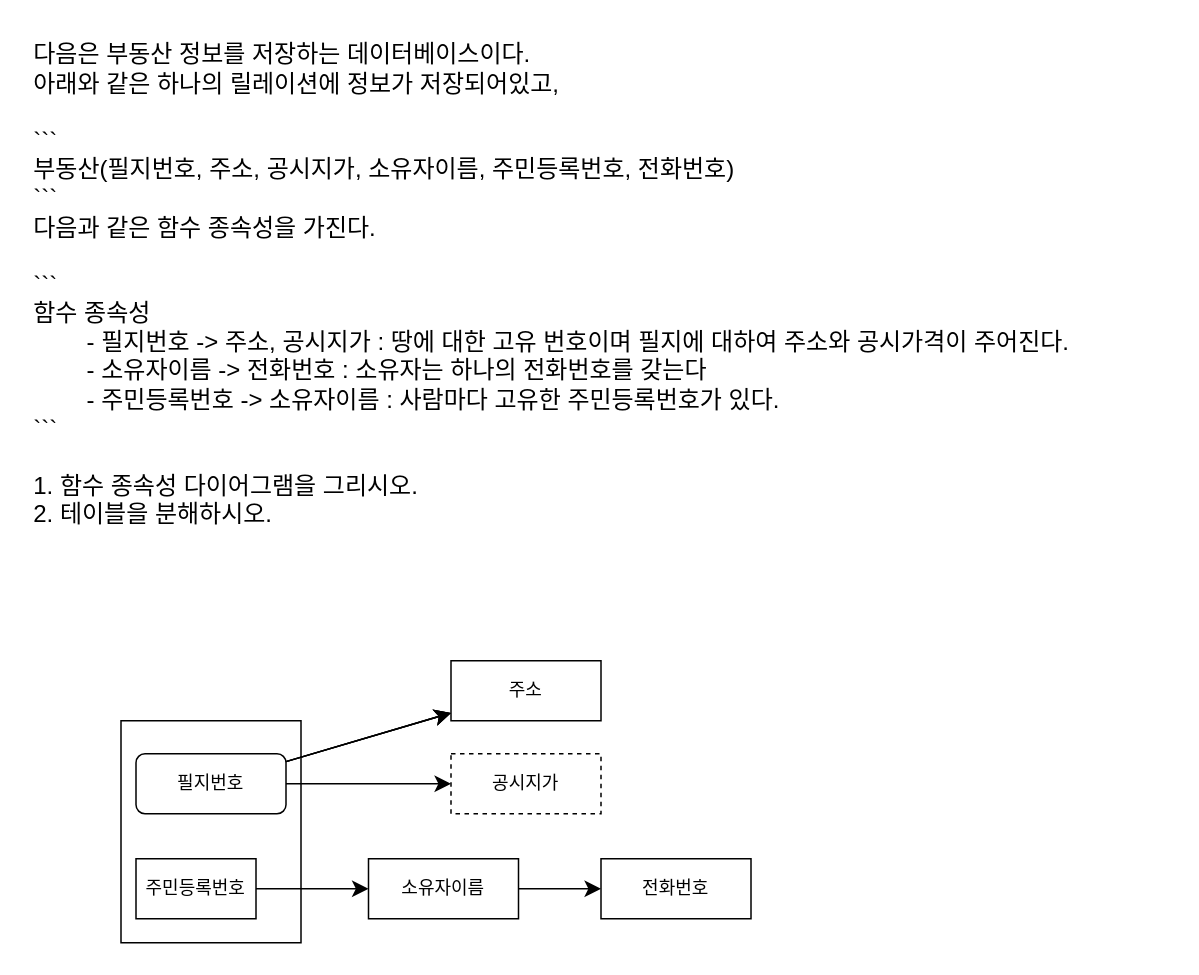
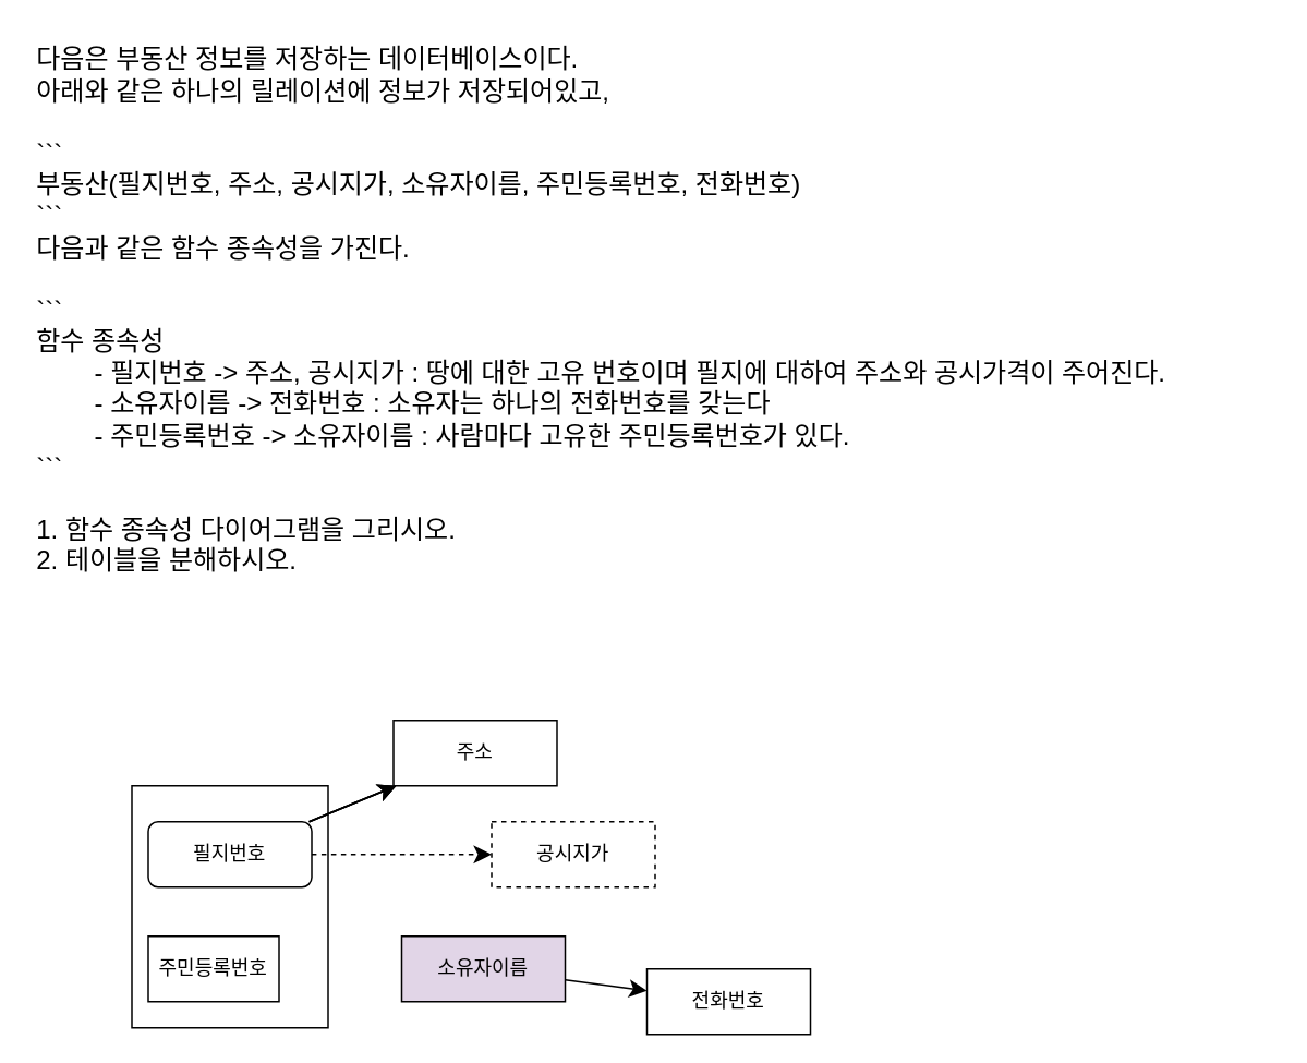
  <mxCell id="0" />
  <mxCell id="1" parent="0" />
  <mxCell id="2" value="" style="rounded=0;whiteSpace=wrap;html=1;" vertex="1" parent="1"><mxGeometry x="80" y="480" width="120" height="148" as="geometry" /></mxCell>
  <mxCell id="3" value="&lt;div&gt;다음은 부동산 정보를 저장하는 데이터베이스이다.&amp;nbsp;&lt;/div&gt;&lt;div&gt;아래와 같은 하나의 릴레이션에 정보가 저장되어있고,&lt;/div&gt;&lt;div&gt;&lt;br&gt;&lt;/div&gt;&lt;div&gt;```&lt;/div&gt;&lt;div&gt;부동산(필지번호, 주소, 공시지가, 소유자이름, 주민등록번호, 전화번호)&lt;/div&gt;&lt;div&gt;```&lt;/div&gt;&lt;div style=&quot;&quot;&gt;다음과 같은 함수 종속성을 가진다.&amp;nbsp;&lt;/div&gt;&lt;div&gt;&lt;br&gt;&lt;/div&gt;&lt;div&gt;```&lt;/div&gt;&lt;div&gt;함수 종속성&lt;/div&gt;&lt;div&gt;&lt;span style=&quot;white-space-collapse: collapse;&quot;&gt;&lt;span style=&quot;white-space-collapse: preserve;&quot;&gt;&#09;&lt;/span&gt;- 필지번호 -&amp;gt; 주소, 공시지가 : 땅에 대한 고유 번호이며 필지에 대하여 주소와 공시가격이 주어진다.&lt;/span&gt;&lt;/div&gt;&lt;div&gt;&lt;span style=&quot;white-space-collapse: collapse;&quot;&gt;&lt;span style=&quot;white-space-collapse: preserve;&quot;&gt;&#09;&lt;/span&gt;- 소유자이름 -&amp;gt; 전화번호 : 소유자는 하나의 전화번호를 갖는다&lt;/span&gt;&lt;/div&gt;&lt;div&gt;&lt;span style=&quot;white-space-collapse: collapse;&quot;&gt;&lt;span style=&quot;white-space-collapse: preserve;&quot;&gt;&#09;&lt;/span&gt;- 주민등록번호 -&amp;gt; 소유자이름 : 사람마다 고유한 주민등록번호가 있다.&lt;/span&gt;&lt;/div&gt;&lt;div&gt;```&lt;/div&gt;&lt;div&gt;&lt;br&gt;&lt;/div&gt;&lt;div&gt;1. 함수 종속성 다이어그램을 그리시오.&lt;/div&gt;&lt;div&gt;2. 테이블을 분해하시오.&lt;/div&gt;" style="text;html=1;align=left;verticalAlign=middle;resizable=0;points=[];autosize=1;strokeColor=none;fillColor=none;fontSize=16;rotation=0;" vertex="1" parent="1"><mxGeometry x="20" y="20" width="757" height="338" as="geometry" /></mxCell>
  <mxCell id="4" value="" style="edgeStyle=none;curved=1;rounded=0;orthogonalLoop=1;jettySize=auto;html=1;fontSize=12;startSize=8;endSize=8;" edge="1" parent="1" source="5" target="15"><mxGeometry relative="1" as="geometry" /></mxCell>
- <mxCell id="5" value="소유자이름" style="whiteSpace=wrap;html=1;align=center;" vertex="1" parent="1"><mxGeometry x="245" y="572" width="100" height="40" as="geometry" /></mxCell>
- <mxCell id="6" value="" style="edgeStyle=none;curved=1;rounded=0;orthogonalLoop=1;jettySize=auto;html=1;fontSize=12;startSize=8;endSize=8;" edge="1" parent="1" source="7" target="5"><mxGeometry relative="1" as="geometry" /></mxCell>
+ <mxCell id="5" value="소유자이름" style="whiteSpace=wrap;html=1;align=center;fillColor=#e1d5e7;" vertex="1" parent="1"><mxGeometry x="245" y="572" width="100" height="40" as="geometry" /></mxCell>
  <mxCell id="7" value="주민등록번호" style="whiteSpace=wrap;html=1;align=center;" vertex="1" parent="1"><mxGeometry x="90" y="572" width="80" height="40" as="geometry" /></mxCell>
  <mxCell id="8" value="" style="edgeStyle=none;curved=1;rounded=0;orthogonalLoop=1;jettySize=auto;html=1;fontSize=12;startSize=8;endSize=8;" edge="1" parent="1" source="12" target="13"><mxGeometry relative="1" as="geometry" /></mxCell>
  <mxCell id="9" value="" style="edgeStyle=none;curved=1;rounded=0;orthogonalLoop=1;jettySize=auto;html=1;fontSize=12;startSize=8;endSize=8;" edge="1" parent="1" source="12" target="13"><mxGeometry relative="1" as="geometry" /></mxCell>
  <mxCell id="10" value="" style="edgeStyle=none;curved=1;rounded=0;orthogonalLoop=1;jettySize=auto;html=1;fontSize=12;startSize=8;endSize=8;" edge="1" parent="1" source="12" target="13"><mxGeometry relative="1" as="geometry" /></mxCell>
- <mxCell id="11" value="" style="edgeStyle=none;curved=1;rounded=0;orthogonalLoop=1;jettySize=auto;html=1;fontSize=12;startSize=8;endSize=8;" edge="1" parent="1" source="12" target="14"><mxGeometry relative="1" as="geometry" /></mxCell>
+ <mxCell id="11" value="" style="edgeStyle=none;curved=1;rounded=0;orthogonalLoop=1;jettySize=auto;html=1;fontSize=12;startSize=8;endSize=8;dashed=1;" edge="1" parent="1" source="12" target="14"><mxGeometry relative="1" as="geometry" /></mxCell>
  <mxCell id="12" value="필지번호" style="whiteSpace=wrap;html=1;align=center;rounded=1;" vertex="1" parent="1"><mxGeometry x="90" y="502" width="100" height="40" as="geometry" /></mxCell>
- <mxCell id="13" value="주소" style="whiteSpace=wrap;html=1;align=center;" vertex="1" parent="1"><mxGeometry x="300" y="440" width="100" height="40" as="geometry" /></mxCell>
+ <mxCell id="13" value="주소" style="whiteSpace=wrap;html=1;align=center;" vertex="1" parent="1"><mxGeometry x="240" y="440" width="100" height="40" as="geometry" /></mxCell>
  <mxCell id="14" value="공시지가" style="whiteSpace=wrap;html=1;align=center;dashed=1;" vertex="1" parent="1"><mxGeometry x="300" y="502" width="100" height="40" as="geometry" /></mxCell>
- <mxCell id="15" value="전화번호" style="whiteSpace=wrap;html=1;align=center;" vertex="1" parent="1"><mxGeometry x="400" y="572" width="100" height="40" as="geometry" /></mxCell>
+ <mxCell id="15" value="전화번호" style="whiteSpace=wrap;html=1;align=center;" vertex="1" parent="1"><mxGeometry x="395" y="592" width="100" height="40" as="geometry" /></mxCell>
